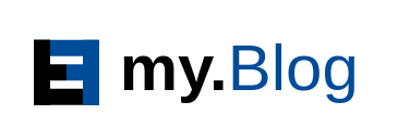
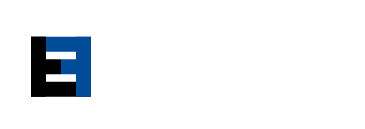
  <mxCell id="0" />
  <mxCell id="1" parent="0" />
  <mxCell id="2" value="" style="rounded=0;whiteSpace=wrap;html=1;strokeColor=none;fillColor=#004C99;" vertex="1" parent="1"><mxGeometry x="40" y="39" width="20" height="10" as="geometry" /></mxCell>
- <mxCell id="3" value="&lt;font style=&quot;font-size: 40px&quot;&gt;&lt;b&gt;my.&lt;/b&gt;&lt;font color=&quot;#004c99&quot; style=&quot;font-size: 40px&quot;&gt;Blog&lt;/font&gt;&lt;/font&gt;" style="text;html=1;strokeColor=none;fillColor=none;align=center;verticalAlign=middle;whiteSpace=wrap;rounded=0;" vertex="1" parent="1"><mxGeometry x="71" y="20" width="150" height="40" as="geometry" /></mxCell>
  <mxCell id="4" value="" style="rounded=0;whiteSpace=wrap;html=1;strokeColor=none;fillColor=#004C99;" vertex="1" parent="1"><mxGeometry x="20" y="24" width="40" height="10" as="geometry" /></mxCell>
  <mxCell id="5" value="" style="rounded=0;whiteSpace=wrap;html=1;strokeColor=none;fillColor=#333333;" vertex="1" parent="1"><mxGeometry x="20" y="24" width="10" height="20" as="geometry" /></mxCell>
  <mxCell id="6" value="" style="rounded=0;whiteSpace=wrap;html=1;strokeColor=none;fillColor=#000000;" vertex="1" parent="1"><mxGeometry x="20" y="44" width="10" height="20" as="geometry" /></mxCell>
  <mxCell id="7" value="" style="rounded=0;whiteSpace=wrap;html=1;strokeColor=none;fillColor=#000000;" vertex="1" parent="1"><mxGeometry x="20" y="54" width="40" height="10" as="geometry" /></mxCell>
  <mxCell id="8" value="" style="rounded=0;whiteSpace=wrap;html=1;strokeColor=none;fillColor=#000000;" vertex="1" parent="1"><mxGeometry x="20" y="39" width="20" height="10" as="geometry" /></mxCell>
  <mxCell id="9" value="" style="rounded=0;whiteSpace=wrap;html=1;strokeColor=none;fillColor=#004C99;" vertex="1" parent="1"><mxGeometry x="50" y="24" width="10" height="20" as="geometry" /></mxCell>
  <mxCell id="10" value="" style="rounded=0;whiteSpace=wrap;html=1;strokeColor=none;fillColor=#004C99;" vertex="1" parent="1"><mxGeometry x="50" y="44" width="10" height="20" as="geometry" /></mxCell>
  <mxCell id="11" value="" style="rounded=0;whiteSpace=wrap;html=1;strokeColor=none;fillColor=#000000;" vertex="1" parent="1"><mxGeometry x="20" y="24" width="10" height="20" as="geometry" /></mxCell>
